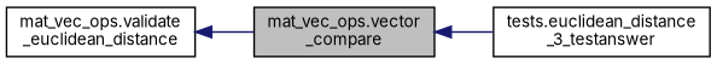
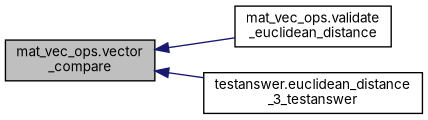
  digraph {
    fontname=Inter
    rankdir=LR
    node [color=black fillcolor=white fontname=Inter fontsize=10 shape=record style=filled]
    edge [color=midnightblue dir=back fontname=Inter fontsize=10 labelfontname=Helvetica labelfontsize=10 style=solid]
    n1 [fillcolor=grey75 fontcolor=black height=0.2 label="mat_vec_ops.vector\l_compare" width=0.4]
    n2 [height=0.2 label="mat_vec_ops.validate\l_euclidean_distance" width=0.4]
-   n3 [height=0.2 label="tests.euclidean_distance\l_3_testanswer" width=0.4]
-   n2 -> n1
+   n3 [height=0.2 label="testanswer.euclidean_distance\l_3_testanswer" width=0.4]
+   n1 -> n2
    n1 -> n3
  }
